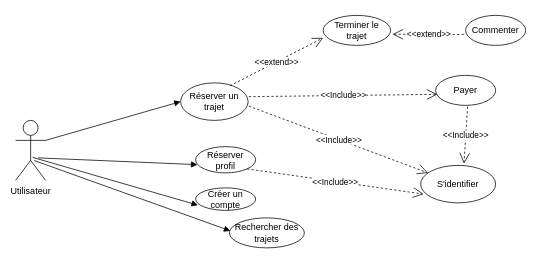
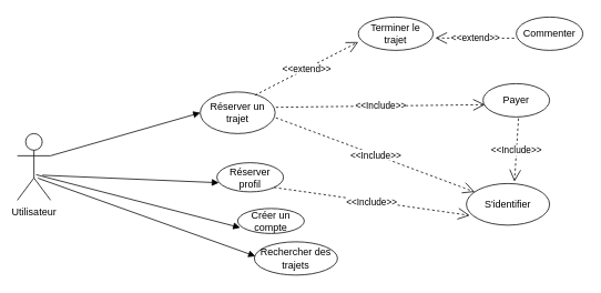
  <mxCell id="0" />
  <mxCell id="1" parent="0" />
  <mxCell id="2" value="&lt;div&gt;Utilisateur&lt;/div&gt;" style="shape=umlActor;verticalLabelPosition=bottom;verticalAlign=top;html=1;rotation=0;" parent="1" vertex="1"><mxGeometry x="20" y="160" width="40" height="80" as="geometry" /></mxCell>
  <mxCell id="3" value="Réserver profil" style="ellipse;whiteSpace=wrap;html=1;" parent="1" vertex="1"><mxGeometry x="260" y="195" width="80" height="35" as="geometry" /></mxCell>
  <mxCell id="4" value="" style="html=1;verticalAlign=bottom;endArrow=block;curved=0;rounded=0;exitX=1;exitY=0.333;exitDx=0;exitDy=0;exitPerimeter=0;entryX=0;entryY=0.5;entryDx=0;entryDy=0;" parent="1" source="2" target="5" edge="1"><mxGeometry width="80" relative="1" as="geometry"><mxPoint x="115" y="220" as="sourcePoint" /><mxPoint x="180" y="230" as="targetPoint" /></mxGeometry></mxCell>
  <mxCell id="5" value="Réserver un trajet" style="ellipse;whiteSpace=wrap;html=1;" parent="1" vertex="1"><mxGeometry x="240" y="110" width="90" height="50" as="geometry" /></mxCell>
  <mxCell id="6" value="" style="html=1;verticalAlign=bottom;endArrow=block;curved=0;rounded=0;entryX=0.03;entryY=0.687;entryDx=0;entryDy=0;entryPerimeter=0;" parent="1" target="3" edge="1"><mxGeometry width="80" relative="1" as="geometry"><mxPoint x="50" y="210" as="sourcePoint" /><mxPoint x="260" y="145" as="targetPoint" /></mxGeometry></mxCell>
  <mxCell id="7" value="S'identifier" style="ellipse;whiteSpace=wrap;html=1;" parent="1" vertex="1"><mxGeometry x="560" y="220" width="100" height="50" as="geometry" /></mxCell>
  <mxCell id="8" value="&amp;lt;&amp;lt;Include&amp;gt;&amp;gt;" style="endArrow=open;endSize=12;dashed=1;html=1;rounded=0;exitX=1;exitY=1;exitDx=0;exitDy=0;entryX=0.04;entryY=0.766;entryDx=0;entryDy=0;entryPerimeter=0;" parent="1" source="3" target="7" edge="1"><mxGeometry x="0.001" width="160" relative="1" as="geometry"><mxPoint x="260" y="230" as="sourcePoint" /><mxPoint x="420" y="230" as="targetPoint" /><mxPoint as="offset" /></mxGeometry></mxCell>
  <mxCell id="9" value="&amp;lt;&amp;lt;Include&amp;gt;&amp;gt;" style="endArrow=open;endSize=12;dashed=1;html=1;rounded=0;exitX=1.01;exitY=0.62;exitDx=0;exitDy=0;exitPerimeter=0;" parent="1" source="5" target="7" edge="1"><mxGeometry x="0.001" width="160" relative="1" as="geometry"><mxPoint x="340" y="205" as="sourcePoint" /><mxPoint x="550" y="230" as="targetPoint" /><mxPoint as="offset" /></mxGeometry></mxCell>
- <mxCell id="10" value="Créer un compte" style="ellipse;whiteSpace=wrap;html=1;" parent="1" vertex="1"><mxGeometry x="260" y="250" width="80" height="30" as="geometry" /></mxCell>
+ <mxCell id="10" value="Créer un compte" style="ellipse;whiteSpace=wrap;html=1;" parent="1" vertex="1"><mxGeometry x="285" y="250" width="80" height="30" as="geometry" /></mxCell>
  <mxCell id="11" value="" style="html=1;verticalAlign=bottom;endArrow=block;curved=0;rounded=0;entryX=0.038;entryY=0.767;entryDx=0;entryDy=0;entryPerimeter=0;exitX=0.567;exitY=0.617;exitDx=0;exitDy=0;exitPerimeter=0;" parent="1" source="2" target="10" edge="1"><mxGeometry width="80" relative="1" as="geometry"><mxPoint x="124" y="144" as="sourcePoint" /><mxPoint x="262" y="269" as="targetPoint" /></mxGeometry></mxCell>
  <mxCell id="12" value="Rechercher des trajets" style="ellipse;whiteSpace=wrap;html=1;" parent="1" vertex="1"><mxGeometry x="305" y="290" width="100" height="40" as="geometry" /></mxCell>
  <mxCell id="13" value="" style="html=1;verticalAlign=bottom;endArrow=block;curved=0;rounded=0;entryX=0.013;entryY=0.433;entryDx=0;entryDy=0;entryPerimeter=0;exitX=0.617;exitY=0.669;exitDx=0;exitDy=0;exitPerimeter=0;" parent="1" source="2" target="12" edge="1"><mxGeometry width="80" relative="1" as="geometry"><mxPoint x="117" y="257" as="sourcePoint" /><mxPoint x="263" y="273" as="targetPoint" /></mxGeometry></mxCell>
  <mxCell id="14" value="&amp;lt;&amp;lt;Include&amp;gt;&amp;gt;" style="endArrow=open;endSize=12;dashed=1;html=1;rounded=0;entryX=0.029;entryY=0.632;entryDx=0;entryDy=0;entryPerimeter=0;exitX=1.011;exitY=0.368;exitDx=0;exitDy=0;exitPerimeter=0;" parent="1" source="5" target="15" edge="1"><mxGeometry width="160" relative="1" as="geometry"><mxPoint x="340" y="103" as="sourcePoint" /><mxPoint x="410" y="50" as="targetPoint" /></mxGeometry></mxCell>
  <mxCell id="15" value="Payer" style="ellipse;whiteSpace=wrap;html=1;" parent="1" vertex="1"><mxGeometry x="580" y="100" width="80" height="40" as="geometry" /></mxCell>
  <mxCell id="16" value="&amp;lt;&amp;lt;Include&amp;gt;&amp;gt;" style="endArrow=open;endSize=12;dashed=1;html=1;rounded=0;exitX=0.533;exitY=1.044;exitDx=0;exitDy=0;entryX=0.578;entryY=-0.048;entryDx=0;entryDy=0;entryPerimeter=0;exitPerimeter=0;" parent="1" source="15" target="7" edge="1"><mxGeometry width="160" relative="1" as="geometry"><mxPoint x="340" y="103" as="sourcePoint" /><mxPoint x="460" y="143" as="targetPoint" /></mxGeometry></mxCell>
  <mxCell id="17" value="&lt;div&gt;Commenter&lt;/div&gt;" style="ellipse;whiteSpace=wrap;html=1;" parent="1" vertex="1"><mxGeometry x="620" y="20" width="80" height="40" as="geometry" /></mxCell>
  <mxCell id="18" value="&amp;lt;&amp;lt;extend&amp;gt;&amp;gt;" style="endArrow=open;endSize=12;dashed=1;html=1;rounded=0;entryX=1.029;entryY=0.63;entryDx=0;entryDy=0;entryPerimeter=0;exitX=-0.03;exitY=0.635;exitDx=0;exitDy=0;exitPerimeter=0;" parent="1" source="17" target="19" edge="1"><mxGeometry width="160" relative="1" as="geometry"><mxPoint x="501" y="-2" as="sourcePoint" /><mxPoint x="297" y="137" as="targetPoint" /></mxGeometry></mxCell>
  <mxCell id="19" value="&lt;div&gt;Terminer le trajet&lt;/div&gt;" style="ellipse;whiteSpace=wrap;html=1;" parent="1" vertex="1"><mxGeometry x="430" y="20" width="90" height="40" as="geometry" /></mxCell>
  <mxCell id="20" value="&amp;lt;&amp;lt;extend&amp;gt;&amp;gt;" style="endArrow=open;endSize=12;dashed=1;html=1;rounded=0;exitX=0.732;exitY=0.076;exitDx=0;exitDy=0;exitPerimeter=0;" parent="1" source="5" edge="1"><mxGeometry width="160" relative="1" as="geometry"><mxPoint x="330" y="50" as="sourcePoint" /><mxPoint x="430" y="50" as="targetPoint" /></mxGeometry></mxCell>
